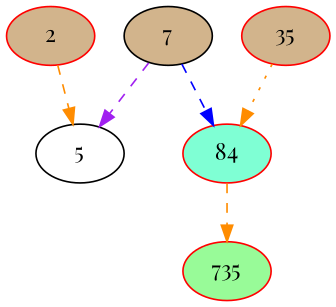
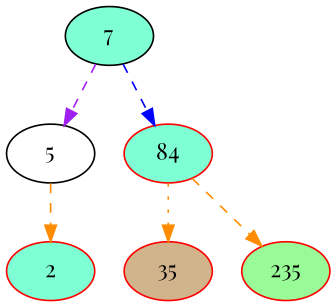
  digraph {
    fontname="Playfair Display"
    node [color=red fillcolor=aquamarine fontname="Playfair Display" style=filled]
    edge [color=darkorange fontname="Playfair Display" style=dashed]
    5 [color=black fillcolor=white]
-   7 [color=black fillcolor=tan]
+   7 [color=black]
    84
-   2 [fillcolor=tan]
+   2
    35 [fillcolor=tan]
-   235 [fillcolor=palegreen label=735]
-   2 -> 5
+   235 [fillcolor=palegreen]
+   5 -> 2
    7 -> 5 [color=purple]
    7 -> 84 [color=blue]
-   35 -> 84 [style=dotted]
+   84 -> 35 [style=dotted]
    84 -> 235
  }
